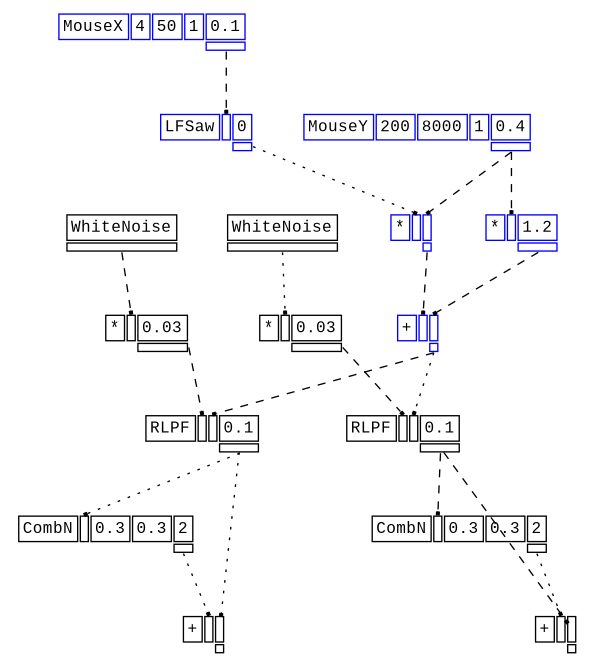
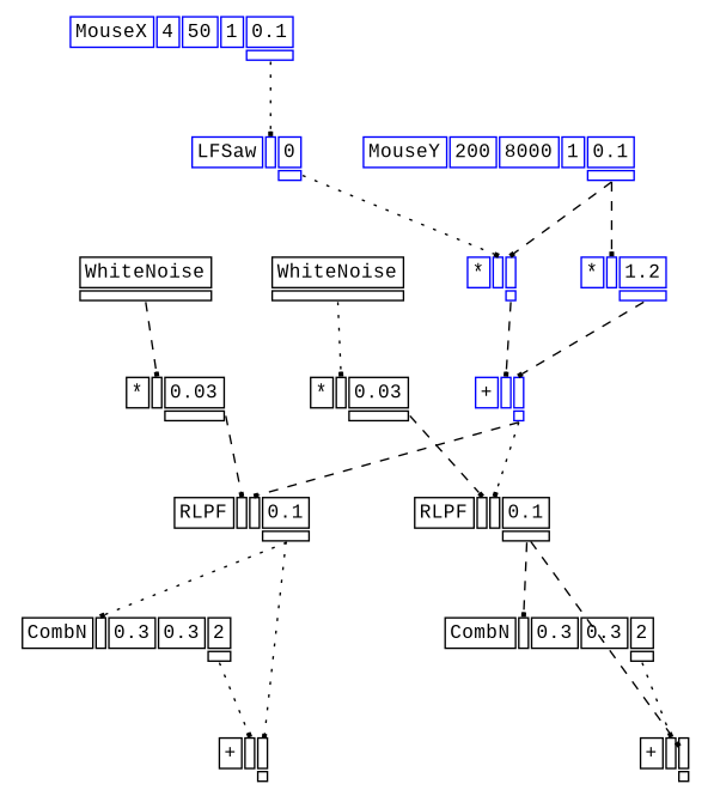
  digraph {
    fontname="Liberation Mono"
    splines=false
    node [color=black fontname="Liberation Mono" fontsize=12 shape=plaintext]
    edge [arrowhead=box arrowsize=0.25 fontname="Liberation Mono" headport=i_0 style=dashed tailport=o_0]
    n1 [label=<<TABLE BORDER="0" CELLBORDER="1"><TR><TD>WhiteNoise</TD></TR><TR><TD PORT="o_0" ID="u_0:o_0"></TD></TR></TABLE>>]
    n2 [label=<<TABLE BORDER="0" CELLBORDER="1"><TR><TD>*</TD><TD PORT="i_0" ID="u_2:i_0"></TD><TD ID="u_2:K_1">0.03</TD></TR><TR><TD BORDER="0"></TD><TD BORDER="0"></TD><TD PORT="o_0" ID="u_2:o_0"></TD></TR></TABLE>>]
    n3 [label=<<TABLE BORDER="0" CELLBORDER="1"><TR><TD>RLPF</TD><TD PORT="i_0" ID="u_17:i_0"></TD><TD PORT="i_1" ID="u_17:i_1"></TD><TD ID="u_17:K_2">0.1</TD></TR><TR><TD BORDER="0"></TD><TD BORDER="0"></TD><TD BORDER="0"></TD><TD PORT="o_0" ID="u_17:o_0"></TD></TR></TABLE>>]
    n4 [label=<<TABLE BORDER="0" CELLBORDER="1"><TR><TD>CombN</TD><TD PORT="i_0" ID="u_20:i_0"></TD><TD ID="u_20:K_1">0.3</TD><TD ID="u_20:K_2">0.3</TD><TD ID="u_20:K_3">2</TD></TR><TR><TD BORDER="0"></TD><TD BORDER="0"></TD><TD BORDER="0"></TD><TD BORDER="0"></TD><TD PORT="o_0" ID="u_20:o_0"></TD></TR></TABLE>>]
    n5 [label=<<TABLE BORDER="0" CELLBORDER="1"><TR><TD>+</TD><TD PORT="i_0" ID="u_21:i_0"></TD><TD PORT="i_1" ID="u_21:i_1"></TD></TR><TR><TD BORDER="0"></TD><TD BORDER="0"></TD><TD PORT="o_0" ID="u_21:o_0"></TD></TR></TABLE>>]
    n6 [color=blue label=<<TABLE BORDER="0" CELLBORDER="1"><TR><TD>MouseX</TD><TD ID="u_7:K_0">4</TD><TD ID="u_7:K_1">50</TD><TD ID="u_7:K_2">1</TD><TD ID="u_7:K_3">0.1</TD></TR><TR><TD BORDER="0"></TD><TD BORDER="0"></TD><TD BORDER="0"></TD><TD BORDER="0"></TD><TD PORT="o_0" ID="u_7:o_0"></TD></TR></TABLE>>]
    n7 [color=blue label=<<TABLE BORDER="0" CELLBORDER="1"><TR><TD>LFSaw</TD><TD PORT="i_0" ID="u_9:i_0"></TD><TD ID="u_9:K_1">0</TD></TR><TR><TD BORDER="0"></TD><TD BORDER="0"></TD><TD PORT="o_0" ID="u_9:o_0"></TD></TR></TABLE>>]
    n8 [color=blue label=<<TABLE BORDER="0" CELLBORDER="1"><TR><TD>*</TD><TD PORT="i_0" ID="u_13:i_0"></TD><TD PORT="i_1" ID="u_13:i_1"></TD></TR><TR><TD BORDER="0"></TD><TD BORDER="0"></TD><TD PORT="o_0" ID="u_13:o_0"></TD></TR></TABLE>>]
    n9 [color=blue label=<<TABLE BORDER="0" CELLBORDER="1"><TR><TD>+</TD><TD PORT="i_0" ID="u_16:i_0"></TD><TD PORT="i_1" ID="u_16:i_1"></TD></TR><TR><TD BORDER="0"></TD><TD BORDER="0"></TD><TD PORT="o_0" ID="u_16:o_0"></TD></TR></TABLE>>]
-   n10 [color=blue label=<<TABLE BORDER="0" CELLBORDER="1"><TR><TD>MouseY</TD><TD ID="u_12:K_0">200</TD><TD ID="u_12:K_1">8000</TD><TD ID="u_12:K_2">1</TD><TD ID="u_12:K_3">0.4</TD></TR><TR><TD BORDER="0"></TD><TD BORDER="0"></TD><TD BORDER="0"></TD><TD BORDER="0"></TD><TD PORT="o_0" ID="u_12:o_0"></TD></TR></TABLE>>]
+   n10 [color=blue label=<<TABLE BORDER="0" CELLBORDER="1"><TR><TD>MouseY</TD><TD ID="u_12:K_0">200</TD><TD ID="u_12:K_1">8000</TD><TD ID="u_12:K_2">1</TD><TD ID="u_12:K_3">0.1</TD></TR><TR><TD BORDER="0"></TD><TD BORDER="0"></TD><TD BORDER="0"></TD><TD BORDER="0"></TD><TD PORT="o_0" ID="u_12:o_0"></TD></TR></TABLE>>]
    n11 [color=blue label=<<TABLE BORDER="0" CELLBORDER="1"><TR><TD>*</TD><TD PORT="i_0" ID="u_15:i_0"></TD><TD ID="u_15:K_1">1.2</TD></TR><TR><TD BORDER="0"></TD><TD BORDER="0"></TD><TD PORT="o_0" ID="u_15:o_0"></TD></TR></TABLE>>]
    n12 [label=<<TABLE BORDER="0" CELLBORDER="1"><TR><TD>RLPF</TD><TD PORT="i_0" ID="u_24:i_0"></TD><TD PORT="i_1" ID="u_24:i_1"></TD><TD ID="u_24:K_2">0.1</TD></TR><TR><TD BORDER="0"></TD><TD BORDER="0"></TD><TD BORDER="0"></TD><TD PORT="o_0" ID="u_24:o_0"></TD></TR></TABLE>>]
    n13 [label=<<TABLE BORDER="0" CELLBORDER="1"><TR><TD>CombN</TD><TD PORT="i_0" ID="u_25:i_0"></TD><TD ID="u_25:K_1">0.3</TD><TD ID="u_25:K_2">0.3</TD><TD ID="u_25:K_3">2</TD></TR><TR><TD BORDER="0"></TD><TD BORDER="0"></TD><TD BORDER="0"></TD><TD BORDER="0"></TD><TD PORT="o_0" ID="u_25:o_0"></TD></TR></TABLE>>]
    n14 [label=<<TABLE BORDER="0" CELLBORDER="1"><TR><TD>+</TD><TD PORT="i_0" ID="u_26:i_0"></TD><TD PORT="i_1" ID="u_26:i_1"></TD></TR><TR><TD BORDER="0"></TD><TD BORDER="0"></TD><TD PORT="o_0" ID="u_26:o_0"></TD></TR></TABLE>>]
    n15 [label=<<TABLE BORDER="0" CELLBORDER="1"><TR><TD>WhiteNoise</TD></TR><TR><TD PORT="o_0" ID="u_22:o_0"></TD></TR></TABLE>>]
    n16 [label=<<TABLE BORDER="0" CELLBORDER="1"><TR><TD>*</TD><TD PORT="i_0" ID="u_23:i_0"></TD><TD ID="u_23:K_1">0.03</TD></TR><TR><TD BORDER="0"></TD><TD BORDER="0"></TD><TD PORT="o_0" ID="u_23:o_0"></TD></TR></TABLE>>]
    n1 -> n2
    n2 -> n3
    n3 -> n4 [style=dotted]
    n3 -> n5 [headport=i_1 style=dotted]
    n4 -> n5 [style=dotted]
-   n6 -> n7
+   n6 -> n7 [style=dotted]
    n7 -> n8 [style=dotted]
    n8 -> n9
    n9 -> n3 [headport=i_1]
    n9 -> n12 [headport=i_1 style=dotted]
    n10 -> n8 [headport=i_1]
    n10 -> n11
    n11 -> n9 [headport=i_1]
    n12 -> n13
    n12 -> n14 [headport=i_1]
    n13 -> n14 [style=dotted]
    n15 -> n16 [style=dotted]
    n16 -> n12
  }
